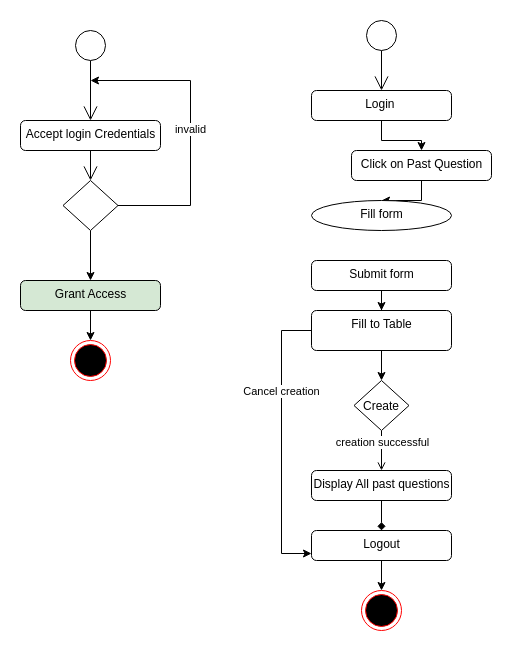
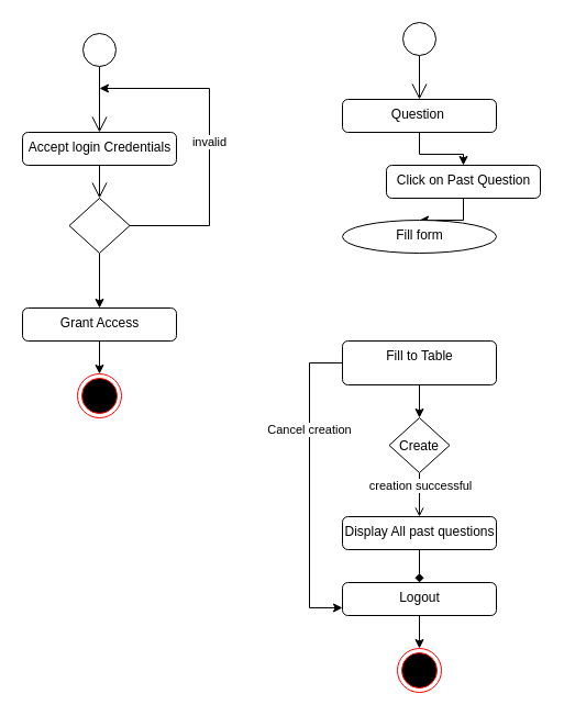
  <mxCell id="0" />
  <mxCell id="1" parent="0" />
  <mxCell id="2" value="" style="endArrow=open;endFill=1;endSize=12;html=1;exitX=0.5;exitY=1;exitDx=0;exitDy=0;entryX=0.5;entryY=0;entryDx=0;entryDy=0;" parent="1" source="11" target="3" edge="1"><mxGeometry width="160" relative="1" as="geometry"><mxPoint x="90" y="70" as="sourcePoint" /><mxPoint x="90" y="120" as="targetPoint" /></mxGeometry></mxCell>
  <mxCell id="3" value="Accept login Credentials" style="html=1;align=center;verticalAlign=top;rounded=1;absoluteArcSize=1;arcSize=10;dashed=0;" parent="1" vertex="1"><mxGeometry x="20" y="120" width="140" height="30" as="geometry" /></mxCell>
  <mxCell id="4" value="invalid" style="edgeStyle=orthogonalEdgeStyle;rounded=0;orthogonalLoop=1;jettySize=auto;html=1;exitX=1;exitY=0.5;exitDx=0;exitDy=0;" parent="1" source="6" edge="1"><mxGeometry relative="1" as="geometry"><mxPoint x="90" y="80" as="targetPoint" /><Array as="points"><mxPoint x="190" y="205" /><mxPoint x="190" y="80" /></Array></mxGeometry></mxCell>
  <mxCell id="5" style="edgeStyle=orthogonalEdgeStyle;rounded=0;orthogonalLoop=1;jettySize=auto;html=1;exitX=0.5;exitY=1;exitDx=0;exitDy=0;entryX=0.5;entryY=0;entryDx=0;entryDy=0;" parent="1" source="6" target="9" edge="1"><mxGeometry relative="1" as="geometry" /></mxCell>
  <mxCell id="6" value="" style="rhombus;" parent="1" vertex="1"><mxGeometry x="62.5" y="180" width="55" height="50" as="geometry" /></mxCell>
  <mxCell id="7" value="" style="endArrow=open;endFill=1;endSize=12;html=1;entryX=0.5;entryY=0;entryDx=0;entryDy=0;" parent="1" source="3" target="6" edge="1"><mxGeometry width="160" relative="1" as="geometry"><mxPoint x="90" y="220" as="sourcePoint" /><mxPoint x="90" y="270" as="targetPoint" /></mxGeometry></mxCell>
  <mxCell id="8" style="edgeStyle=orthogonalEdgeStyle;rounded=0;orthogonalLoop=1;jettySize=auto;html=1;exitX=0.5;exitY=1;exitDx=0;exitDy=0;" parent="1" source="9" target="10" edge="1"><mxGeometry relative="1" as="geometry" /></mxCell>
- <mxCell id="9" value="Grant Access" style="html=1;align=center;verticalAlign=top;rounded=1;absoluteArcSize=1;arcSize=10;dashed=0;fillColor=#d5e8d4;" parent="1" vertex="1"><mxGeometry x="20" y="280" width="140" height="30" as="geometry" /></mxCell>
+ <mxCell id="9" value="Grant Access" style="html=1;align=center;verticalAlign=top;rounded=1;absoluteArcSize=1;arcSize=10;dashed=0;" parent="1" vertex="1"><mxGeometry x="20" y="280" width="140" height="30" as="geometry" /></mxCell>
  <mxCell id="10" value="" style="ellipse;html=1;shape=endState;fillColor=#000000;strokeColor=#ff0000;" parent="1" vertex="1"><mxGeometry x="70" y="340" width="40" height="40" as="geometry" /></mxCell>
  <mxCell id="11" value="" style="ellipse;whiteSpace=wrap;html=1;aspect=fixed;" parent="1" vertex="1"><mxGeometry x="75" y="30" width="30" height="30" as="geometry" /></mxCell>
  <mxCell id="12" value="" style="endArrow=open;endFill=1;endSize=12;html=1;exitX=0.5;exitY=1;exitDx=0;exitDy=0;entryX=0.5;entryY=0;entryDx=0;entryDy=0;" parent="1" source="25" target="14" edge="1"><mxGeometry width="160" relative="1" as="geometry"><mxPoint x="381" y="50" as="sourcePoint" /><mxPoint x="381" y="210" as="targetPoint" /></mxGeometry></mxCell>
  <mxCell id="13" style="edgeStyle=orthogonalEdgeStyle;rounded=0;orthogonalLoop=1;jettySize=auto;html=1;exitX=0.5;exitY=1;exitDx=0;exitDy=0;" parent="1" source="23" target="20" edge="1"><mxGeometry relative="1" as="geometry"><mxPoint x="381" y="170.01" as="sourcePoint" /></mxGeometry></mxCell>
- <mxCell id="14" value="Login&amp;nbsp;" style="html=1;align=center;verticalAlign=top;rounded=1;absoluteArcSize=1;arcSize=10;dashed=0;" parent="1" vertex="1"><mxGeometry x="311" y="90" width="140" height="30" as="geometry" /></mxCell>
+ <mxCell id="14" value="Question&amp;nbsp;" style="html=1;align=center;verticalAlign=top;rounded=1;absoluteArcSize=1;arcSize=10;dashed=0;" parent="1" vertex="1"><mxGeometry x="311" y="90" width="140" height="30" as="geometry" /></mxCell>
  <mxCell id="15" style="edgeStyle=orthogonalEdgeStyle;rounded=0;orthogonalLoop=1;jettySize=auto;html=1;exitX=0.5;exitY=1;exitDx=0;exitDy=0;entryX=0.5;entryY=0;entryDx=0;entryDy=0;endArrow=open;" parent="1" source="16" target="18" edge="1"><mxGeometry relative="1" as="geometry"><mxPoint x="381" y="470" as="targetPoint" /></mxGeometry></mxCell>
  <mxCell id="16" value="Create" style="rhombus;" parent="1" vertex="1"><mxGeometry x="353.5" y="380" width="55" height="50" as="geometry" /></mxCell>
  <mxCell id="17" style="edgeStyle=orthogonalEdgeStyle;rounded=0;orthogonalLoop=1;jettySize=auto;html=1;exitX=0.5;exitY=1;exitDx=0;exitDy=0;entryX=0.5;entryY=0;entryDx=0;entryDy=0;endArrow=diamond;" parent="1" source="18" target="22" edge="1"><mxGeometry relative="1" as="geometry" /></mxCell>
  <mxCell id="18" value="Display All past questions" style="html=1;align=center;verticalAlign=top;rounded=1;absoluteArcSize=1;arcSize=10;dashed=0;" parent="1" vertex="1"><mxGeometry x="311" y="470" width="140" height="30" as="geometry" /></mxCell>
  <mxCell id="19" value="" style="ellipse;html=1;shape=endState;fillColor=#000000;strokeColor=#ff0000;" parent="1" vertex="1"><mxGeometry x="361" y="590" width="40" height="40" as="geometry" /></mxCell>
  <mxCell id="20" value="Fill form" style="ellipse;html=1;align=center;verticalAlign=top;absoluteArcSize=1;arcSize=10;dashed=0;" parent="1" vertex="1"><mxGeometry x="311" y="200" width="140" height="30" as="geometry" /></mxCell>
  <mxCell id="21" style="edgeStyle=orthogonalEdgeStyle;rounded=0;orthogonalLoop=1;jettySize=auto;html=1;exitX=0.5;exitY=1;exitDx=0;exitDy=0;entryX=0.5;entryY=0;entryDx=0;entryDy=0;" parent="1" source="22" target="19" edge="1"><mxGeometry relative="1" as="geometry" /></mxCell>
  <mxCell id="22" value="Logout" style="html=1;align=center;verticalAlign=top;rounded=1;absoluteArcSize=1;arcSize=10;dashed=0;" parent="1" vertex="1"><mxGeometry x="311" y="530" width="140" height="30" as="geometry" /></mxCell>
  <mxCell id="23" value="Click on Past Question" style="html=1;align=center;verticalAlign=top;rounded=1;absoluteArcSize=1;arcSize=10;dashed=0;" parent="1" vertex="1"><mxGeometry x="351" y="150" width="140" height="30" as="geometry" /></mxCell>
  <mxCell id="24" style="edgeStyle=orthogonalEdgeStyle;rounded=0;orthogonalLoop=1;jettySize=auto;html=1;exitX=0.5;exitY=1;exitDx=0;exitDy=0;entryX=0.5;entryY=0;entryDx=0;entryDy=0;" parent="1" source="14" target="23" edge="1"><mxGeometry relative="1" as="geometry"><mxPoint x="391" y="130" as="sourcePoint" /><mxPoint x="391" y="290" as="targetPoint" /></mxGeometry></mxCell>
  <mxCell id="25" value="" style="ellipse;whiteSpace=wrap;html=1;aspect=fixed;" parent="1" vertex="1"><mxGeometry x="366" y="20" width="30" height="30" as="geometry" /></mxCell>
- <mxCell id="26" style="edgeStyle=orthogonalEdgeStyle;rounded=0;orthogonalLoop=1;jettySize=auto;html=1;exitX=0.5;exitY=1;exitDx=0;exitDy=0;" parent="1" source="27" target="32" edge="1"><mxGeometry relative="1" as="geometry" /></mxCell>
- <mxCell id="27" value="Submit form" style="html=1;align=center;verticalAlign=top;rounded=1;absoluteArcSize=1;arcSize=10;dashed=0;" parent="1" vertex="1"><mxGeometry x="311" y="260" width="140" height="30" as="geometry" /></mxCell>
  <mxCell id="28" style="edgeStyle=orthogonalEdgeStyle;rounded=0;orthogonalLoop=1;jettySize=auto;html=1;exitX=0.5;exitY=1;exitDx=0;exitDy=0;entryX=0.5;entryY=0;entryDx=0;entryDy=0;" parent="1" source="32" target="16" edge="1"><mxGeometry relative="1" as="geometry" /></mxCell>
  <mxCell id="29" value="creation successful" style="edgeLabel;html=1;align=center;verticalAlign=middle;resizable=0;points=[];" parent="28" vertex="1" connectable="0"><mxGeometry x="-0.092" relative="1" as="geometry"><mxPoint y="77" as="offset" /></mxGeometry></mxCell>
  <mxCell id="30" style="edgeStyle=orthogonalEdgeStyle;rounded=0;orthogonalLoop=1;jettySize=auto;html=1;exitX=0;exitY=0.75;exitDx=0;exitDy=0;" parent="1" target="22" edge="1"><mxGeometry relative="1" as="geometry"><Array as="points"><mxPoint x="311" y="330" /><mxPoint x="281" y="330" /><mxPoint x="281" y="553" /></Array><mxPoint x="311" y="320" as="sourcePoint" /></mxGeometry></mxCell>
  <mxCell id="31" value="Cancel creation" style="edgeLabel;html=1;align=center;verticalAlign=middle;resizable=0;points=[];" parent="30" vertex="1" connectable="0"><mxGeometry x="-0.315" y="-1" relative="1" as="geometry"><mxPoint as="offset" /></mxGeometry></mxCell>
  <mxCell id="32" value="Fill to Table" style="html=1;align=center;verticalAlign=top;rounded=1;absoluteArcSize=1;arcSize=10;dashed=0;" parent="1" vertex="1"><mxGeometry x="311" y="310" width="140" height="40" as="geometry" /></mxCell>
